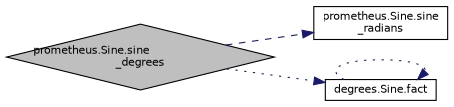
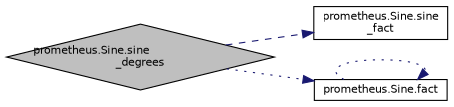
  digraph {
    rankdir=LR
    node [color=black fillcolor=white fontname=Helvetica fontsize=10 shape=box style=filled]
    edge [color=midnightblue fontname=Helvetica fontsize=10 labelfontname=Helvetica labelfontsize=10 style=dotted]
    n1 [fillcolor=grey75 fontcolor=black height=0.2 label="prometheus.Sine.sine\l_degrees" shape=diamond width=0.4]
-   n2 [height=0.2 label="prometheus.Sine.sine\l_radians" width=0.4]
-   n3 [height=0.2 label="degrees.Sine.fact" width=0.4]
+   n2 [height=0.2 label="prometheus.Sine.sine\l_fact" width=0.4]
+   n3 [height=0.2 label="prometheus.Sine.fact" width=0.4]
    n1 -> n2 [style=dashed]
    n1 -> n3
    n3 -> n3
  }
